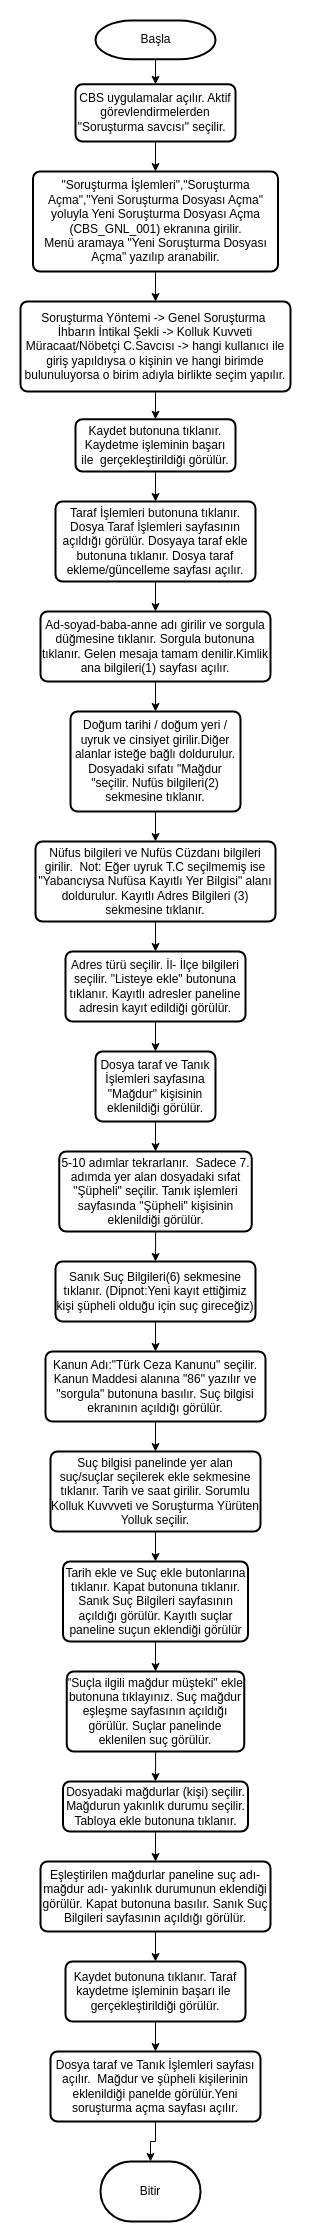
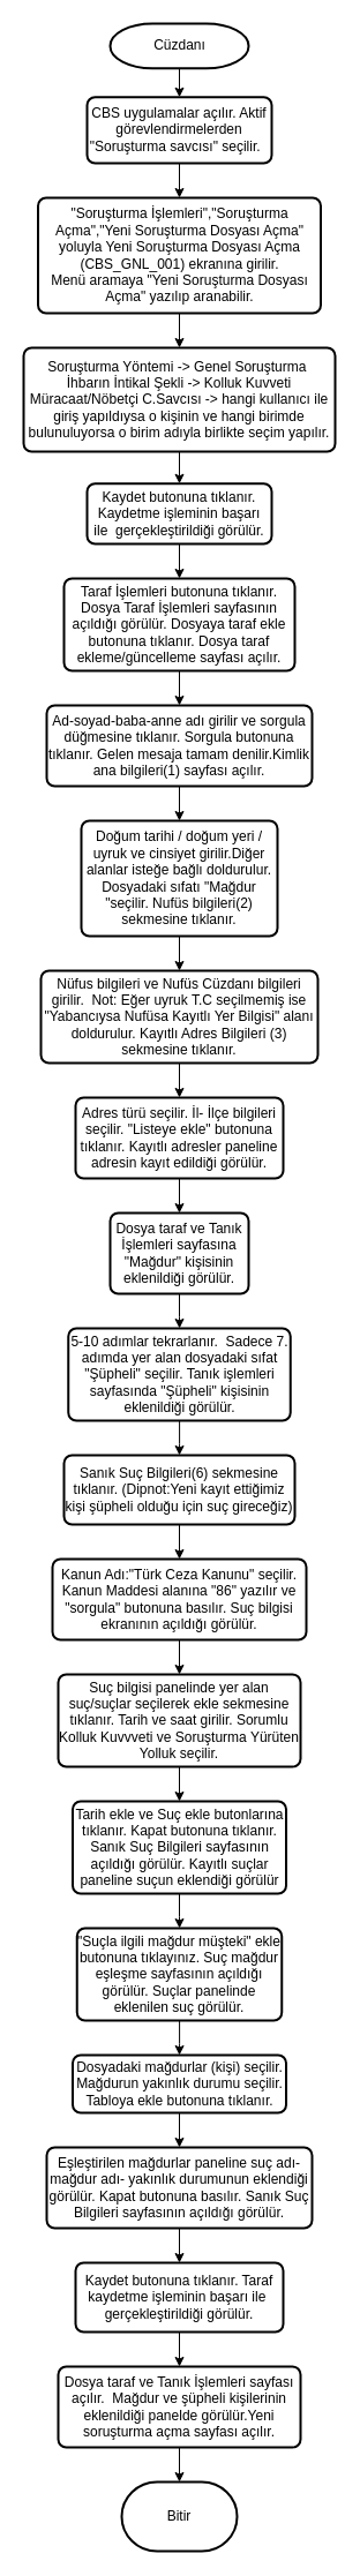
  <mxCell id="0" />
  <mxCell id="1" parent="0" />
  <mxCell id="2" style="edgeStyle=orthogonalEdgeStyle;rounded=0;orthogonalLoop=1;jettySize=auto;html=1;" parent="1" source="3" target="5" edge="1"><mxGeometry relative="1" as="geometry" /></mxCell>
- <mxCell id="3" value="Başla" style="shape=mxgraph.flowchart.terminator;strokeWidth=2;gradientColor=none;gradientDirection=north;fontStyle=0;html=1;" parent="1" vertex="1"><mxGeometry x="95" y="20" width="120" height="38.75" as="geometry" /></mxCell>
+ <mxCell id="3" value="Cüzdanı" style="shape=mxgraph.flowchart.terminator;strokeWidth=2;gradientColor=none;gradientDirection=north;fontStyle=0;html=1;" parent="1" vertex="1"><mxGeometry x="95" y="20" width="120" height="38.75" as="geometry" /></mxCell>
  <mxCell id="4" style="edgeStyle=orthogonalEdgeStyle;rounded=0;orthogonalLoop=1;jettySize=auto;html=1;" parent="1" source="5" target="8" edge="1"><mxGeometry relative="1" as="geometry" /></mxCell>
  <mxCell id="5" value="CBS uygulamalar açılır. Aktif görevlendirmelerden &quot;Soruşturma savcısı&quot; seçilir.&amp;nbsp;&amp;nbsp;" style="rounded=1;whiteSpace=wrap;html=1;absoluteArcSize=1;arcSize=14;strokeWidth=2;" parent="1" vertex="1"><mxGeometry x="75" y="83.75" width="160" height="57.25" as="geometry" /></mxCell>
- <mxCell id="6" value="Bitir" style="strokeWidth=2;html=1;shape=mxgraph.flowchart.terminator;whiteSpace=wrap;" parent="1" vertex="1"><mxGeometry x="100" y="2161" width="100" height="60" as="geometry" /></mxCell>
+ <mxCell id="6" value="Bitir" style="strokeWidth=2;html=1;shape=mxgraph.flowchart.terminator;whiteSpace=wrap;" parent="1" vertex="1"><mxGeometry x="105" y="2151" width="100" height="60" as="geometry" /></mxCell>
  <mxCell id="7" style="edgeStyle=orthogonalEdgeStyle;rounded=0;orthogonalLoop=1;jettySize=auto;html=1;exitX=0.5;exitY=1;exitDx=0;exitDy=0;" parent="1" source="8" target="10" edge="1"><mxGeometry relative="1" as="geometry" /></mxCell>
  <mxCell id="8" value="&lt;div&gt;&quot;Soruşturma İşlemleri&quot;,&quot;Soruşturma Açma&quot;,&quot;Yeni Soruşturma Dosyası Açma&quot; yoluyla Yeni Soruşturma Dosyası Açma (CBS_GNL_001) ekranına girilir.&lt;/div&gt;&lt;div&gt;Menü aramaya &quot;Yeni Soruşturma Dosyası Açma&quot; yazılıp aranabilir.&lt;/div&gt;" style="rounded=1;whiteSpace=wrap;html=1;absoluteArcSize=1;arcSize=14;strokeWidth=2;" parent="1" vertex="1"><mxGeometry x="32.5" y="171" width="245" height="100" as="geometry" /></mxCell>
  <mxCell id="9" style="edgeStyle=orthogonalEdgeStyle;rounded=0;orthogonalLoop=1;jettySize=auto;html=1;" parent="1" source="10" target="12" edge="1"><mxGeometry relative="1" as="geometry" /></mxCell>
  <mxCell id="10" value="&lt;div&gt;Soruşturma Yöntemi -&amp;gt; Genel Soruşturma&amp;nbsp;&lt;/div&gt;&lt;div&gt;İhbarın İntikal Şekli -&amp;gt; Kolluk Kuvveti&lt;/div&gt;&lt;div&gt;Müracaat/Nöbetçi C.Savcısı -&amp;gt; hangi kullanıcı ile giriş yapıldıysa o kişinin ve hangi birimde bulunuluyorsa o birim adıyla birlikte seçim yapılır.&lt;/div&gt;" style="rounded=1;whiteSpace=wrap;html=1;absoluteArcSize=1;arcSize=14;strokeWidth=2;" parent="1" vertex="1"><mxGeometry x="20" y="301" width="270" height="90" as="geometry" /></mxCell>
  <mxCell id="11" style="edgeStyle=orthogonalEdgeStyle;rounded=0;orthogonalLoop=1;jettySize=auto;html=1;" parent="1" source="12" target="14" edge="1"><mxGeometry relative="1" as="geometry" /></mxCell>
  <mxCell id="12" value="Kaydet butonuna tıklanır. Kaydetme işleminin başarı ile&amp;nbsp; gerçekleştirildiği görülür." style="rounded=1;whiteSpace=wrap;html=1;absoluteArcSize=1;arcSize=14;strokeWidth=2;" parent="1" vertex="1"><mxGeometry x="75" y="418.75" width="160" height="52.25" as="geometry" /></mxCell>
  <mxCell id="13" style="edgeStyle=orthogonalEdgeStyle;rounded=0;orthogonalLoop=1;jettySize=auto;html=1;" parent="1" source="14" target="16" edge="1"><mxGeometry relative="1" as="geometry" /></mxCell>
  <mxCell id="14" value="Taraf İşlemleri butonuna tıklanır. Dosya Taraf İşlemleri sayfasının açıldığı görülür. Dosyaya taraf ekle butonuna tıklanır. Dosya taraf ekleme/güncelleme sayfası açılır." style="rounded=1;whiteSpace=wrap;html=1;absoluteArcSize=1;arcSize=14;strokeWidth=2;" parent="1" vertex="1"><mxGeometry x="55" y="501" width="200" height="80" as="geometry" /></mxCell>
  <mxCell id="15" style="edgeStyle=orthogonalEdgeStyle;rounded=0;orthogonalLoop=1;jettySize=auto;html=1;" parent="1" source="16" target="18" edge="1"><mxGeometry relative="1" as="geometry" /></mxCell>
  <mxCell id="16" value="Ad-soyad-baba-anne adı girilir ve sorgula düğmesine tıklanır. Sorgula butonuna tıklanır. Gelen mesaja tamam denilir.Kimlik ana bilgileri(1) sayfası açılır." style="rounded=1;whiteSpace=wrap;html=1;absoluteArcSize=1;arcSize=14;strokeWidth=2;" parent="1" vertex="1"><mxGeometry x="40" y="611" width="230" height="70" as="geometry" /></mxCell>
  <mxCell id="17" style="edgeStyle=orthogonalEdgeStyle;rounded=0;orthogonalLoop=1;jettySize=auto;html=1;" edge="1" parent="1" source="18" target="20"><mxGeometry relative="1" as="geometry" /></mxCell>
  <mxCell id="18" value="Doğum tarihi / doğum yeri / uyruk ve cinsiyet girilir.Diğer alanlar isteğe bağlı doldurulur. Dosyadaki sıfatı &quot;Mağdur &quot;seçilir. Nufüs bilgileri(2) sekmesine tıklanır." style="rounded=1;whiteSpace=wrap;html=1;absoluteArcSize=1;arcSize=14;strokeWidth=2;" vertex="1" parent="1"><mxGeometry x="70" y="711" width="170" height="100" as="geometry" /></mxCell>
  <mxCell id="19" style="edgeStyle=orthogonalEdgeStyle;rounded=0;orthogonalLoop=1;jettySize=auto;html=1;" edge="1" parent="1" source="20" target="22"><mxGeometry relative="1" as="geometry" /></mxCell>
  <mxCell id="20" value="Nüfus bilgileri ve Nufüs Cüzdanı bilgileri girilir.  Not: Eğer uyruk T.C seçilmemiş ise &quot;Yabancıysa Nufüsa Kayıtlı Yer Bilgisi&quot; alanı doldurulur. Kayıtlı Adres Bilgileri (3) sekmesine tıklanır." style="rounded=1;whiteSpace=wrap;html=1;absoluteArcSize=1;arcSize=14;strokeWidth=2;" vertex="1" parent="1"><mxGeometry x="35" y="841" width="240" height="80" as="geometry" /></mxCell>
  <mxCell id="21" style="edgeStyle=orthogonalEdgeStyle;rounded=0;orthogonalLoop=1;jettySize=auto;html=1;" edge="1" parent="1" source="22" target="24"><mxGeometry relative="1" as="geometry" /></mxCell>
  <mxCell id="22" value="Adres türü seçilir. İl- İlçe bilgileri seçilir. &quot;Listeye ekle&quot; butonuna tıklanır. Kayıtlı adresler paneline adresin kayıt edildiği görülür." style="rounded=1;whiteSpace=wrap;html=1;absoluteArcSize=1;arcSize=14;strokeWidth=2;" vertex="1" parent="1"><mxGeometry x="65" y="951" width="180" height="70" as="geometry" /></mxCell>
  <mxCell id="23" style="edgeStyle=orthogonalEdgeStyle;rounded=0;orthogonalLoop=1;jettySize=auto;html=1;" edge="1" parent="1" source="24" target="26"><mxGeometry relative="1" as="geometry" /></mxCell>
  <mxCell id="24" value="Dosya taraf ve Tanık İşlemleri sayfasına &quot;Mağdur&quot; kişisinin eklenildiği görülür." style="rounded=1;whiteSpace=wrap;html=1;absoluteArcSize=1;arcSize=14;strokeWidth=2;" vertex="1" parent="1"><mxGeometry x="95" y="1051" width="120" height="70" as="geometry" /></mxCell>
  <mxCell id="25" style="edgeStyle=orthogonalEdgeStyle;rounded=0;orthogonalLoop=1;jettySize=auto;html=1;" edge="1" parent="1" source="26" target="28"><mxGeometry relative="1" as="geometry" /></mxCell>
  <mxCell id="26" value="5-10 adımlar tekrarlanır.  Sadece 7. adımda yer alan dosyadaki sıfat &quot;Şüpheli&quot; seçilir. Tanık işlemleri sayfasında &quot;Şüpheli&quot; kişisinin eklenildiği görülür." style="rounded=1;whiteSpace=wrap;html=1;absoluteArcSize=1;arcSize=14;strokeWidth=2;" vertex="1" parent="1"><mxGeometry x="58.75" y="1151" width="192.5" height="80" as="geometry" /></mxCell>
  <mxCell id="27" style="edgeStyle=orthogonalEdgeStyle;rounded=0;orthogonalLoop=1;jettySize=auto;html=1;" edge="1" parent="1" source="28" target="30"><mxGeometry relative="1" as="geometry" /></mxCell>
  <mxCell id="28" value="Sanık Suç Bilgileri(6) sekmesine tıklanır. (Dipnot:Yeni kayıt ettiğimiz kişi şüpheli olduğu için suç gireceğiz)" style="rounded=1;whiteSpace=wrap;html=1;absoluteArcSize=1;arcSize=14;strokeWidth=2;" vertex="1" parent="1"><mxGeometry x="55" y="1261" width="200" height="60" as="geometry" /></mxCell>
  <mxCell id="29" style="edgeStyle=orthogonalEdgeStyle;rounded=0;orthogonalLoop=1;jettySize=auto;html=1;" edge="1" parent="1" source="30" target="32"><mxGeometry relative="1" as="geometry" /></mxCell>
  <mxCell id="30" value="Kanun Adı:&quot;Türk Ceza Kanunu&quot; seçilir. Kanun Maddesi alanına &quot;86&quot; yazılır ve &quot;sorgula&quot; butonuna basılır. Suç bilgisi ekranının açıldığı görülür." style="rounded=1;whiteSpace=wrap;html=1;absoluteArcSize=1;arcSize=14;strokeWidth=2;" vertex="1" parent="1"><mxGeometry x="45" y="1351" width="220" height="70" as="geometry" /></mxCell>
  <mxCell id="31" style="edgeStyle=orthogonalEdgeStyle;rounded=0;orthogonalLoop=1;jettySize=auto;html=1;" edge="1" parent="1" source="32" target="34"><mxGeometry relative="1" as="geometry" /></mxCell>
  <mxCell id="32" value="Suç bilgisi panelinde yer alan suç/suçlar seçilerek ekle sekmesine tıklanır. Tarih ve saat girilir. Sorumlu Kolluk Kuvvveti ve Soruşturma Yürüten Yolluk seçilir." style="rounded=1;whiteSpace=wrap;html=1;absoluteArcSize=1;arcSize=14;strokeWidth=2;" vertex="1" parent="1"><mxGeometry x="50" y="1451" width="210" height="80" as="geometry" /></mxCell>
  <mxCell id="33" style="edgeStyle=orthogonalEdgeStyle;rounded=0;orthogonalLoop=1;jettySize=auto;html=1;" edge="1" parent="1" source="34" target="38"><mxGeometry relative="1" as="geometry" /></mxCell>
  <mxCell id="34" value="Tarih ekle ve Suç ekle butonlarına tıklanır. Kapat butonuna tıklanır. Sanık Suç Bilgileri sayfasının açıldığı görülür. Kayıtlı suçlar paneline suçun eklendiği görülür" style="rounded=1;whiteSpace=wrap;html=1;absoluteArcSize=1;arcSize=14;strokeWidth=2;" vertex="1" parent="1"><mxGeometry x="62.5" y="1561" width="185" height="80" as="geometry" /></mxCell>
  <mxCell id="35" style="edgeStyle=orthogonalEdgeStyle;rounded=0;orthogonalLoop=1;jettySize=auto;html=1;" edge="1" parent="1" source="36" target="40"><mxGeometry relative="1" as="geometry" /></mxCell>
  <mxCell id="36" value="Dosyadaki mağdurlar (kişi) seçilir. Mağdurun yakınlık durumu seçilir. Tabloya ekle butonuna tıklanır." style="rounded=1;whiteSpace=wrap;html=1;absoluteArcSize=1;arcSize=14;strokeWidth=2;" vertex="1" parent="1"><mxGeometry x="62.5" y="1781" width="185" height="50" as="geometry" /></mxCell>
  <mxCell id="37" style="edgeStyle=orthogonalEdgeStyle;rounded=0;orthogonalLoop=1;jettySize=auto;html=1;" edge="1" parent="1" source="38" target="36"><mxGeometry relative="1" as="geometry" /></mxCell>
  <mxCell id="38" value="&quot;Suçla ilgili mağdur müşteki&quot; ekle butonuna tıklayınız. Suç mağdur eşleşme sayfasının açıldığı görülür. Suçlar panelinde eklenilen suç görülür." style="rounded=1;whiteSpace=wrap;html=1;absoluteArcSize=1;arcSize=14;strokeWidth=2;" vertex="1" parent="1"><mxGeometry x="66.25" y="1671" width="177.5" height="80" as="geometry" /></mxCell>
  <mxCell id="39" style="edgeStyle=orthogonalEdgeStyle;rounded=0;orthogonalLoop=1;jettySize=auto;html=1;" edge="1" parent="1" source="40" target="42"><mxGeometry relative="1" as="geometry" /></mxCell>
  <mxCell id="40" value="Eşleştirilen mağdurlar paneline suç adı-mağdur adı- yakınlık durumunun eklendiği görülür. Kapat butonuna basılır. Sanık Suç Bilgileri sayfasının açıldığı görülür." style="rounded=1;whiteSpace=wrap;html=1;absoluteArcSize=1;arcSize=14;strokeWidth=2;" vertex="1" parent="1"><mxGeometry x="40" y="1861" width="230" height="70" as="geometry" /></mxCell>
  <mxCell id="41" style="edgeStyle=orthogonalEdgeStyle;rounded=0;orthogonalLoop=1;jettySize=auto;html=1;" edge="1" parent="1" source="42" target="44"><mxGeometry relative="1" as="geometry" /></mxCell>
  <mxCell id="42" value="Kaydet butonuna tıklanır. Taraf kaydetme işleminin başarı ile  gerçekleştirildiği görülür." style="rounded=1;whiteSpace=wrap;html=1;absoluteArcSize=1;arcSize=14;strokeWidth=2;" vertex="1" parent="1"><mxGeometry x="65" y="1961" width="180" height="60" as="geometry" /></mxCell>
  <mxCell id="43" style="edgeStyle=orthogonalEdgeStyle;rounded=0;orthogonalLoop=1;jettySize=auto;html=1;" edge="1" parent="1" source="44" target="6"><mxGeometry relative="1" as="geometry" /></mxCell>
  <mxCell id="44" value="Dosya taraf ve Tanık İşlemleri sayfası açılır.  Mağdur ve şüpheli kişilerinin eklenildiği panelde görülür.Yeni soruşturma açma sayfası açılır." style="rounded=1;whiteSpace=wrap;html=1;absoluteArcSize=1;arcSize=14;strokeWidth=2;" vertex="1" parent="1"><mxGeometry x="50" y="2051" width="210" height="70" as="geometry" /></mxCell>
